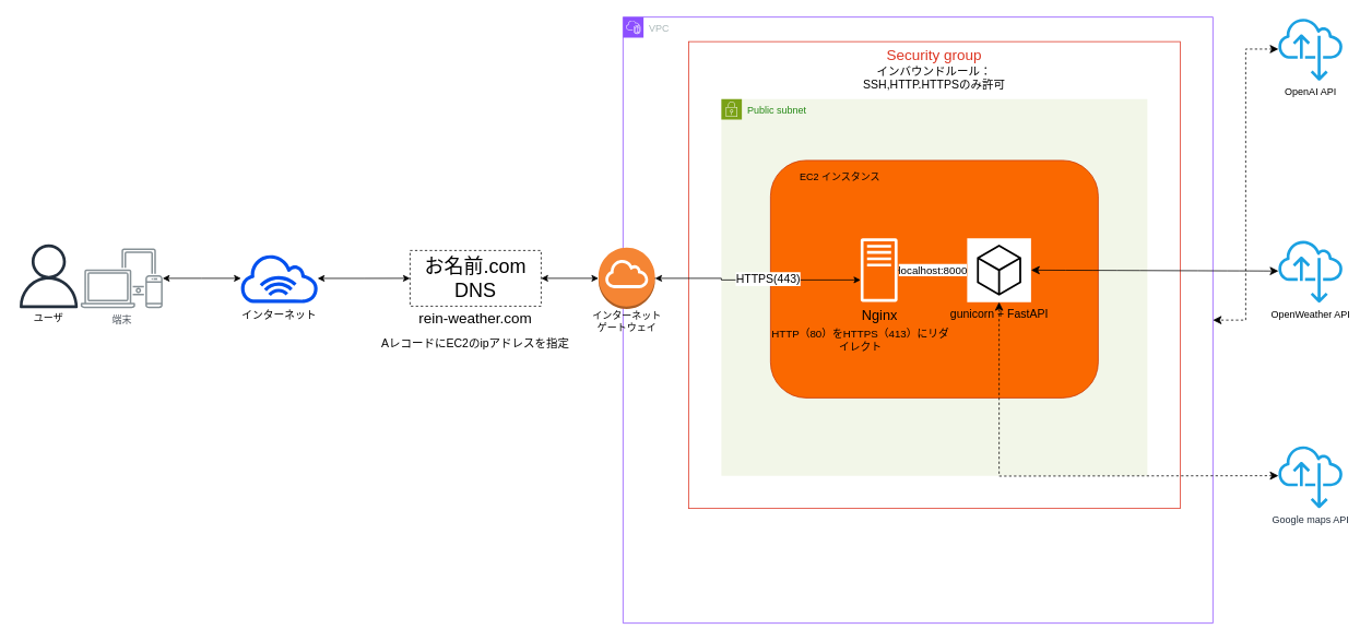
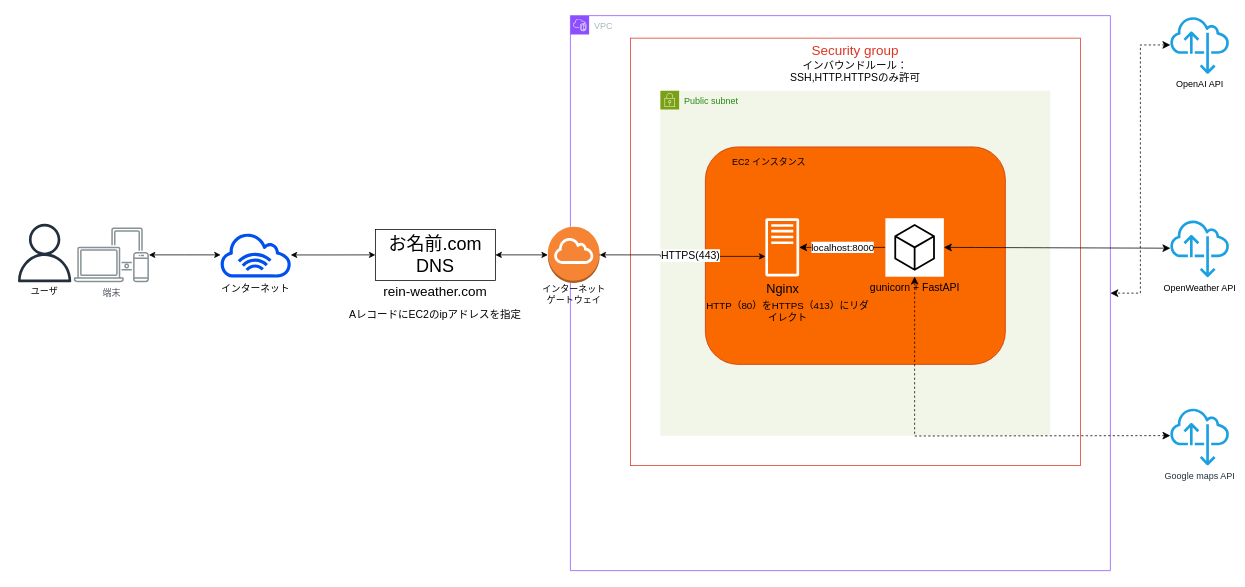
  <mxCell id="0" />
  <mxCell id="1" parent="0" />
  <mxCell id="2" value="&lt;font style=&quot;font-size: 18px;&quot;&gt;Security group&lt;/font&gt;&lt;div&gt;&lt;font style=&quot;font-size: 14px;&quot;&gt;&lt;font style=&quot;color: light-dark(rgb(0, 0, 0), rgb(255, 255, 255));&quot;&gt;インバウンドルール：&lt;/font&gt;&lt;br&gt;&lt;/font&gt;&lt;div&gt;&lt;div&gt;&lt;font style=&quot;color: light-dark(rgb(0, 0, 0), rgb(255, 255, 255)); font-size: 14px;&quot;&gt;SSH,HTTP.HTTPSのみ許可&lt;/font&gt;&lt;/div&gt;&lt;/div&gt;&lt;/div&gt;" style="fillColor=none;strokeColor=#DD3522;verticalAlign=top;fontStyle=0;fontColor=#DD3522;whiteSpace=wrap;html=1;" parent="1" vertex="1"><mxGeometry x="840" y="50" width="600" height="570" as="geometry" /></mxCell>
  <mxCell id="3" value="" style="sketch=0;outlineConnect=0;fontColor=#232F3E;gradientColor=none;fillColor=#232F3D;strokeColor=none;dashed=0;verticalLabelPosition=bottom;verticalAlign=top;align=center;html=1;fontSize=12;fontStyle=0;aspect=fixed;pointerEvents=1;shape=mxgraph.aws4.user;" parent="1" vertex="1"><mxGeometry x="20" y="297.5" width="78" height="78" as="geometry" /></mxCell>
  <mxCell id="4" value="端末" style="sketch=0;outlineConnect=0;gradientColor=none;fontColor=#545B64;strokeColor=none;fillColor=#879196;dashed=0;verticalLabelPosition=bottom;verticalAlign=top;align=center;html=1;fontSize=12;fontStyle=0;aspect=fixed;shape=mxgraph.aws4.illustration_devices;pointerEvents=1" parent="1" vertex="1"><mxGeometry x="98" y="302.5" width="100" height="73" as="geometry" /></mxCell>
  <mxCell id="5" value="&lt;font style=&quot;font-size: 14px;&quot;&gt;AレコードにEC2のipアドレスを指定&lt;/font&gt;" style="text;html=1;align=center;verticalAlign=middle;whiteSpace=wrap;rounded=0;" parent="1" vertex="1"><mxGeometry x="460" y="403" width="240" height="30" as="geometry" /></mxCell>
  <mxCell id="6" value="" style="edgeStyle=orthogonalEdgeStyle;rounded=0;orthogonalLoop=1;jettySize=auto;html=1;entryX=0;entryY=0.5;entryDx=0;entryDy=0;entryPerimeter=0;startArrow=classic;startFill=1;" parent="1" source="12" target="7" edge="1"><mxGeometry relative="1" as="geometry"><mxPoint x="1160" y="339" as="targetPoint" /><mxPoint x="368" y="339" as="sourcePoint" /></mxGeometry></mxCell>
- <mxCell id="7" value="&lt;font style=&quot;font-size: 24px;&quot;&gt;お名前.com DNS&lt;/font&gt;" style="rounded=0;whiteSpace=wrap;html=1;dashed=1;" parent="1" vertex="1"><mxGeometry x="500" y="305" width="160" height="68" as="geometry" /></mxCell>
+ <mxCell id="7" value="&lt;font style=&quot;font-size: 24px;&quot;&gt;お名前.com DNS&lt;/font&gt;" style="rounded=0;whiteSpace=wrap;html=1;" parent="1" vertex="1"><mxGeometry x="500" y="305" width="160" height="68" as="geometry" /></mxCell>
  <mxCell id="8" value="ユーザ" style="text;html=1;align=center;verticalAlign=middle;whiteSpace=wrap;rounded=0;" parent="1" vertex="1"><mxGeometry x="29" y="373" width="60" height="30" as="geometry" /></mxCell>
  <mxCell id="9" value="VPC" style="points=[[0,0],[0.25,0],[0.5,0],[0.75,0],[1,0],[1,0.25],[1,0.5],[1,0.75],[1,1],[0.75,1],[0.5,1],[0.25,1],[0,1],[0,0.75],[0,0.5],[0,0.25]];outlineConnect=0;gradientColor=none;html=1;whiteSpace=wrap;fontSize=12;fontStyle=0;container=0;pointerEvents=0;collapsible=0;recursiveResize=0;shape=mxgraph.aws4.group;grIcon=mxgraph.aws4.group_vpc2;strokeColor=#8C4FFF;fillColor=none;verticalAlign=top;align=left;spacingLeft=30;fontColor=light-dark(#AAB7B8,#FFFFFF);dashed=0;" parent="1" vertex="1"><mxGeometry x="760" y="20" width="720" height="740" as="geometry" /></mxCell>
  <mxCell id="10" value="rein-weather.com" style="text;html=1;align=center;verticalAlign=middle;whiteSpace=wrap;rounded=0;fontSize=18;" parent="1" vertex="1"><mxGeometry x="500" y="373" width="160" height="30" as="geometry" /></mxCell>
  <mxCell id="11" value="" style="edgeStyle=orthogonalEdgeStyle;rounded=0;orthogonalLoop=1;jettySize=auto;html=1;entryX=0;entryY=0.5;entryDx=0;entryDy=0;entryPerimeter=0;startArrow=classic;startFill=1;" parent="1" source="4" target="12" edge="1"><mxGeometry relative="1" as="geometry"><mxPoint x="500" y="339" as="targetPoint" /><mxPoint x="198" y="339" as="sourcePoint" /></mxGeometry></mxCell>
  <mxCell id="12" value="" style="sketch=0;outlineConnect=0;dashed=0;verticalLabelPosition=bottom;verticalAlign=top;align=center;html=1;fontSize=12;fontStyle=0;aspect=fixed;pointerEvents=1;shape=mxgraph.aws4.internet_alt1;fillColor=#0050ef;fontColor=#ffffff;strokeColor=#001DBC;" parent="1" vertex="1"><mxGeometry x="291.26" y="308.75" width="98.31" height="60.5" as="geometry" /></mxCell>
  <mxCell id="13" value="インターネット" style="text;strokeColor=none;fillColor=none;html=1;align=center;verticalAlign=middle;whiteSpace=wrap;rounded=0;fontSize=13;" parent="1" vertex="1"><mxGeometry x="290" y="369.25" width="100.84" height="30" as="geometry" /></mxCell>
  <mxCell id="14" value="&lt;font style=&quot;color: light-dark(rgb(0, 0, 0), rgb(255, 255, 255));&quot;&gt;OpenWeather API&lt;/font&gt;" style="sketch=0;outlineConnect=0;dashed=0;verticalLabelPosition=bottom;verticalAlign=top;align=center;html=1;fontSize=12;fontStyle=0;aspect=fixed;pointerEvents=1;shape=mxgraph.aws4.internet_alt22;strokeColor=#006EAF;fillColor=#1ba1e2;fontColor=#ffffff;" parent="1" vertex="1"><mxGeometry x="1560" y="291.25" width="78" height="78" as="geometry" /></mxCell>
  <mxCell id="15" value="" style="edgeStyle=orthogonalEdgeStyle;rounded=0;orthogonalLoop=1;jettySize=auto;html=1;startArrow=classic;startFill=1;" parent="1" source="7" target="30" edge="1"><mxGeometry relative="1" as="geometry"><mxPoint x="840" y="340" as="targetPoint" /><mxPoint x="660" y="339" as="sourcePoint" /><Array as="points" /></mxGeometry></mxCell>
  <mxCell id="16" style="edgeStyle=none;curved=1;rounded=0;orthogonalLoop=1;jettySize=auto;html=1;fontSize=12;startSize=8;endSize=8;" parent="1" source="30" edge="1"><mxGeometry relative="1" as="geometry"><mxPoint x="800" y="339" as="targetPoint" /></mxGeometry></mxCell>
  <mxCell id="17" value="Public subnet" style="points=[[0,0],[0.25,0],[0.5,0],[0.75,0],[1,0],[1,0.25],[1,0.5],[1,0.75],[1,1],[0.75,1],[0.5,1],[0.25,1],[0,1],[0,0.75],[0,0.5],[0,0.25]];outlineConnect=0;gradientColor=none;html=1;whiteSpace=wrap;fontSize=12;fontStyle=0;container=0;pointerEvents=0;collapsible=0;recursiveResize=0;shape=mxgraph.aws4.group;grIcon=mxgraph.aws4.group_security_group;grStroke=0;strokeColor=#7AA116;fillColor=#F2F6E8;verticalAlign=top;align=left;spacingLeft=30;fontColor=#248814;dashed=0;" parent="1" vertex="1"><mxGeometry x="880" y="120" width="520" height="460" as="geometry" /></mxCell>
  <mxCell id="18" value="" style="rounded=1;whiteSpace=wrap;html=1;fontColor=#000000;fillColor=light-dark(#FA6800,#C65E14);strokeColor=#C73500;" parent="1" vertex="1"><mxGeometry x="940" y="195" width="400" height="290" as="geometry" /></mxCell>
  <mxCell id="19" value="&lt;font style=&quot;font-size: 14px;&quot;&gt;HTTPS(443&lt;span style=&quot;color: light-dark(rgb(0, 0, 0), rgb(255, 255, 255));&quot;&gt;)&lt;/span&gt;&lt;/font&gt;" style="edgeStyle=orthogonalEdgeStyle;rounded=0;orthogonalLoop=1;jettySize=auto;html=1;startArrow=classic;startFill=1;" parent="1" source="30" target="31" edge="1"><mxGeometry x="0.103" y="1" relative="1" as="geometry"><mxPoint x="900" y="339" as="targetPoint" /><mxPoint x="660" y="339" as="sourcePoint" /><Array as="points"><mxPoint x="880" y="339" /><mxPoint x="880" y="341" /></Array><mxPoint as="offset" /></mxGeometry></mxCell>
  <mxCell id="20" value="インターネットゲートウェイ" style="text;html=1;align=center;verticalAlign=middle;whiteSpace=wrap;rounded=0;" parent="1" vertex="1"><mxGeometry x="716.75" y="376.5" width="95.5" height="30" as="geometry" /></mxCell>
  <mxCell id="21" value="&lt;font style=&quot;font-size: 13px;&quot;&gt;localhost:8000&lt;/font&gt;" style="edgeStyle=none;curved=1;rounded=0;orthogonalLoop=1;jettySize=auto;html=1;fontSize=12;startSize=8;endSize=8;startArrow=classic;startFill=1;endArrow=none;" parent="1" source="31" target="22" edge="1"><mxGeometry relative="1" as="geometry" /></mxCell>
  <mxCell id="22" value="&lt;font style=&quot;color: light-dark(rgb(0, 0, 0), rgb(0, 0, 0)); font-size: 14px;&quot;&gt;gunicorn + FastAPI&lt;/font&gt;" style="sketch=0;points=[[0,0,0],[0.25,0,0],[0.5,0,0],[0.75,0,0],[1,0,0],[0,1,0],[0.25,1,0],[0.5,1,0],[0.75,1,0],[1,1,0],[0,0.25,0],[0,0.5,0],[0,0.75,0],[1,0.25,0],[1,0.5,0],[1,0.75,0]];gradientDirection=north;outlineConnect=0;dashed=0;verticalLabelPosition=bottom;verticalAlign=top;align=center;html=1;fontSize=12;fontStyle=0;aspect=fixed;shape=mxgraph.aws4.resourceIcon;resIcon=mxgraph.aws4.general;" parent="1" vertex="1"><mxGeometry x="1180" y="290" width="78" height="78" as="geometry" /></mxCell>
  <mxCell id="23" value="EC2 インスタンス" style="text;html=1;align=center;verticalAlign=middle;whiteSpace=wrap;rounded=0;fontColor=light-dark(#000000,#000000);" parent="1" vertex="1"><mxGeometry x="970" y="201" width="110" height="30" as="geometry" /></mxCell>
  <mxCell id="24" style="edgeStyle=none;curved=1;rounded=0;orthogonalLoop=1;jettySize=auto;html=1;entryX=0.5;entryY=0;entryDx=0;entryDy=0;entryPerimeter=0;fontSize=12;startSize=8;endSize=8;" parent="1" source="22" target="22" edge="1"><mxGeometry relative="1" as="geometry" /></mxCell>
  <mxCell id="25" value="&lt;font style=&quot;color: light-dark(rgb(0, 0, 0), rgb(0, 0, 0));&quot;&gt;HTTP（80）をHTTPS（413）にリダイレクト&lt;/font&gt;" style="text;html=1;align=center;verticalAlign=middle;whiteSpace=wrap;rounded=0;fontSize=13;" parent="1" vertex="1"><mxGeometry x="940" y="399.25" width="220" height="30" as="geometry" /></mxCell>
  <mxCell id="26" style="edgeStyle=none;curved=1;rounded=0;orthogonalLoop=1;jettySize=auto;html=1;exitX=1;exitY=1;exitDx=0;exitDy=0;fontSize=12;startSize=8;endSize=8;" parent="1" source="2" target="2" edge="1"><mxGeometry relative="1" as="geometry" /></mxCell>
  <mxCell id="27" value="&lt;font style=&quot;color: light-dark(rgb(0, 0, 0), rgb(255, 255, 255));&quot;&gt;OpenAI API&lt;/font&gt;" style="sketch=0;outlineConnect=0;fontColor=#ffffff;fillColor=#1ba1e2;strokeColor=#006EAF;dashed=0;verticalLabelPosition=bottom;verticalAlign=top;align=center;html=1;fontSize=12;fontStyle=0;aspect=fixed;pointerEvents=1;shape=mxgraph.aws4.internet_alt22;" parent="1" vertex="1"><mxGeometry x="1560" y="20" width="78" height="78" as="geometry" /></mxCell>
  <mxCell id="28" style="edgeStyle=orthogonalEdgeStyle;rounded=0;orthogonalLoop=1;jettySize=auto;html=1;fontSize=12;startSize=8;endSize=8;dashed=1;startArrow=classic;startFill=1;" parent="1" source="27" target="9" edge="1"><mxGeometry relative="1" as="geometry"><mxPoint x="1620" y="350" as="targetPoint" /></mxGeometry></mxCell>
  <mxCell id="29" style="edgeStyle=none;curved=1;rounded=0;orthogonalLoop=1;jettySize=auto;html=1;entryX=1;entryY=0.5;entryDx=0;entryDy=0;entryPerimeter=0;fontSize=12;startSize=8;endSize=8;dashed=0;startArrow=classic;startFill=1;" parent="1" source="14" target="22" edge="1"><mxGeometry relative="1" as="geometry" /></mxCell>
  <mxCell id="30" value="" style="outlineConnect=0;dashed=0;verticalLabelPosition=bottom;verticalAlign=top;align=center;html=1;shape=mxgraph.aws3.internet_gateway;fillColor=#F58534;gradientColor=none;" parent="1" vertex="1"><mxGeometry x="730" y="301.5" width="69" height="75" as="geometry" /></mxCell>
- <mxCell id="31" value="&lt;font style=&quot;color: light-dark(rgb(0, 0, 0), rgb(0, 0, 0)); font-size: 17px;&quot;&gt;Nginx&lt;/font&gt;" style="sketch=0;outlineConnect=0;dashed=0;verticalLabelPosition=bottom;verticalAlign=top;align=center;html=1;fontSize=12;fontStyle=0;aspect=fixed;pointerEvents=1;shape=mxgraph.aws4.traditional_server;shadow=0;" parent="1" vertex="1"><mxGeometry x="1050" y="290" width="45" height="78" as="geometry" /></mxCell>
+ <mxCell id="31" value="&lt;font style=&quot;color: light-dark(rgb(0, 0, 0), rgb(0, 0, 0)); font-size: 17px;&quot;&gt;Nginx&lt;/font&gt;" style="sketch=0;outlineConnect=0;dashed=0;verticalLabelPosition=bottom;verticalAlign=top;align=center;html=1;fontSize=12;fontStyle=0;aspect=fixed;pointerEvents=1;shape=mxgraph.aws4.traditional_server;shadow=0;" parent="1" vertex="1"><mxGeometry x="1020" y="290" width="45" height="78" as="geometry" /></mxCell>
  <mxCell id="32" value="Google maps API" style="sketch=0;outlineConnect=0;fontColor=#232F3E;gradientColor=none;fillColor=#1BA1E2;strokeColor=none;dashed=0;verticalLabelPosition=bottom;verticalAlign=top;align=center;html=1;fontSize=12;fontStyle=0;aspect=fixed;pointerEvents=1;shape=mxgraph.aws4.internet_alt22;" vertex="1" parent="1"><mxGeometry x="1560" y="542" width="78" height="78" as="geometry" /></mxCell>
  <mxCell id="33" style="edgeStyle=orthogonalEdgeStyle;rounded=0;orthogonalLoop=1;jettySize=auto;html=1;fontSize=12;startSize=8;endSize=8;dashed=1;startArrow=classic;startFill=1;" edge="1" parent="1" target="22"><mxGeometry relative="1" as="geometry"><mxPoint x="1219" y="811" as="targetPoint" /><mxPoint x="1560" y="580" as="sourcePoint" /></mxGeometry></mxCell>
